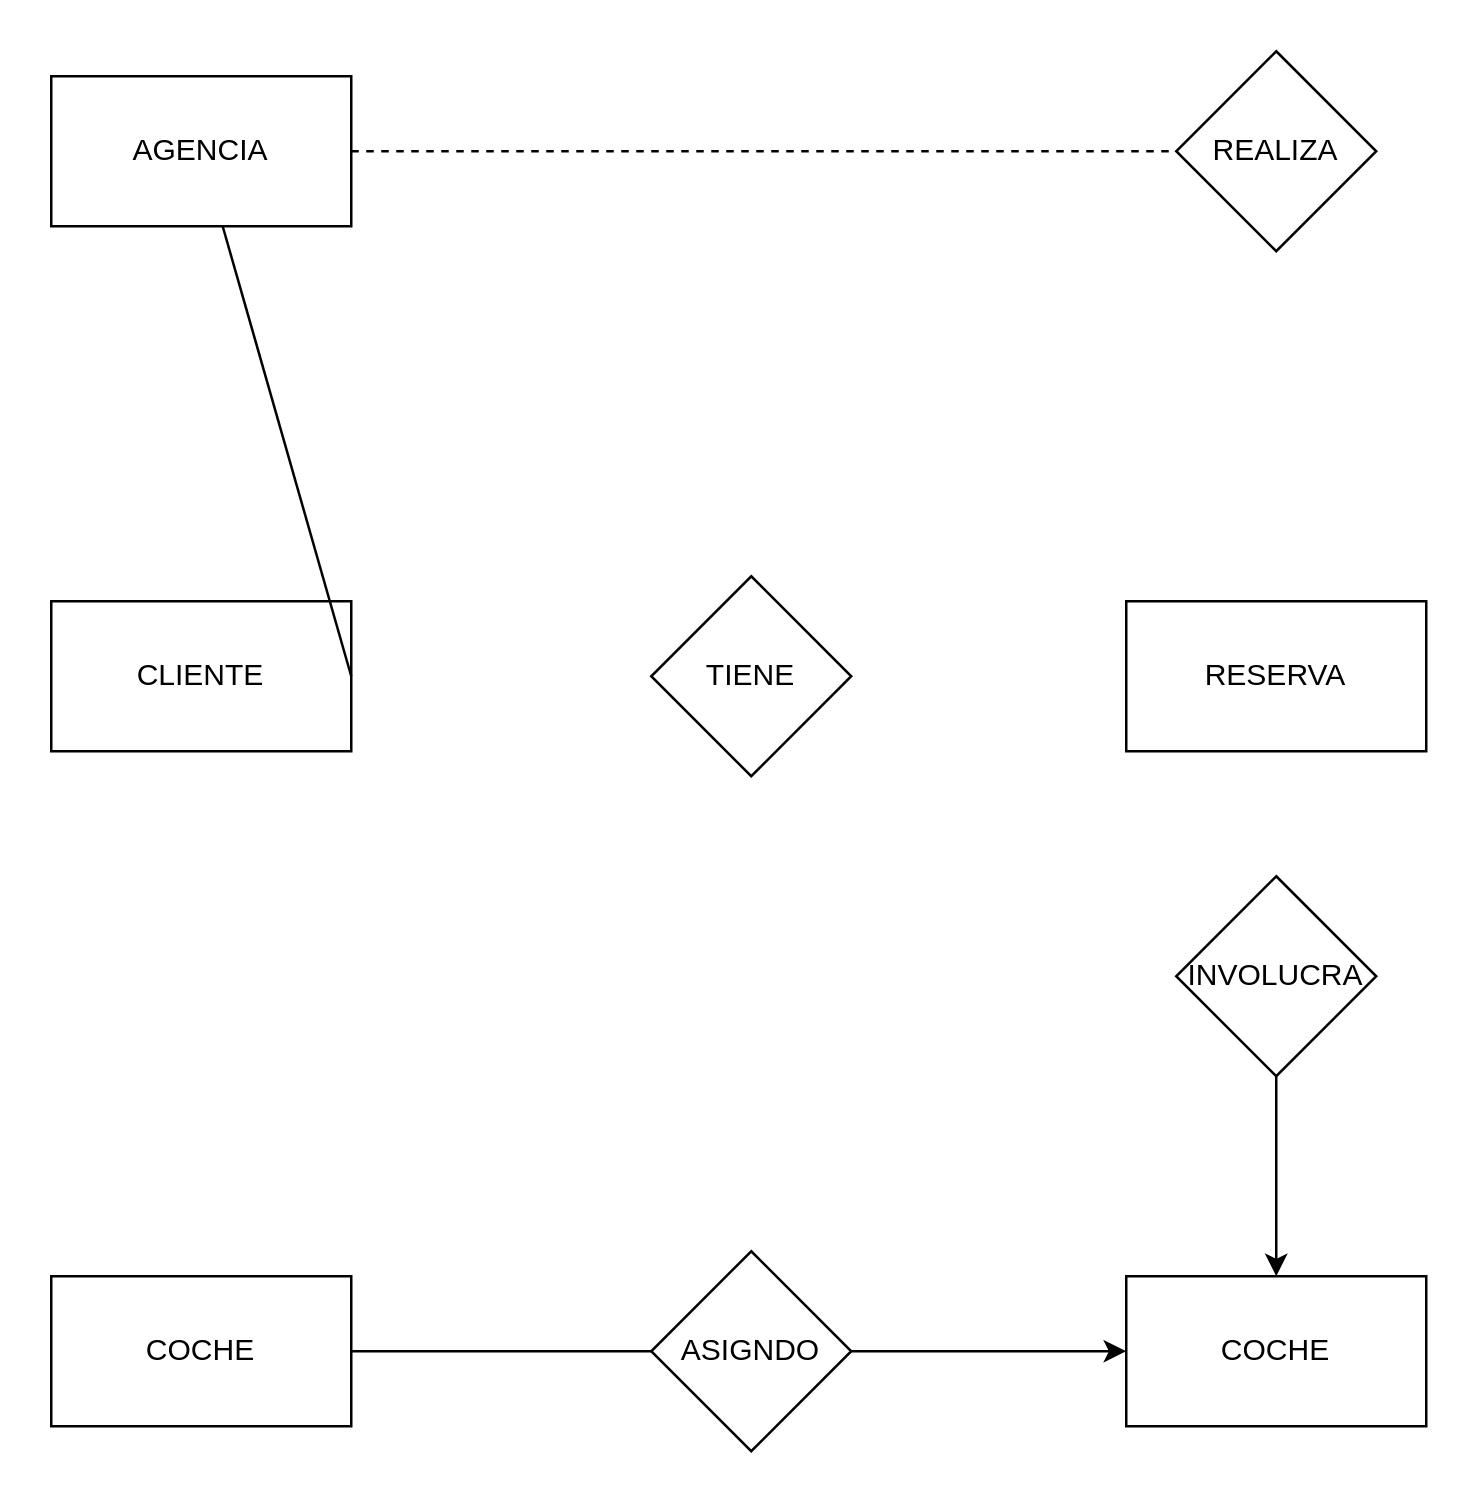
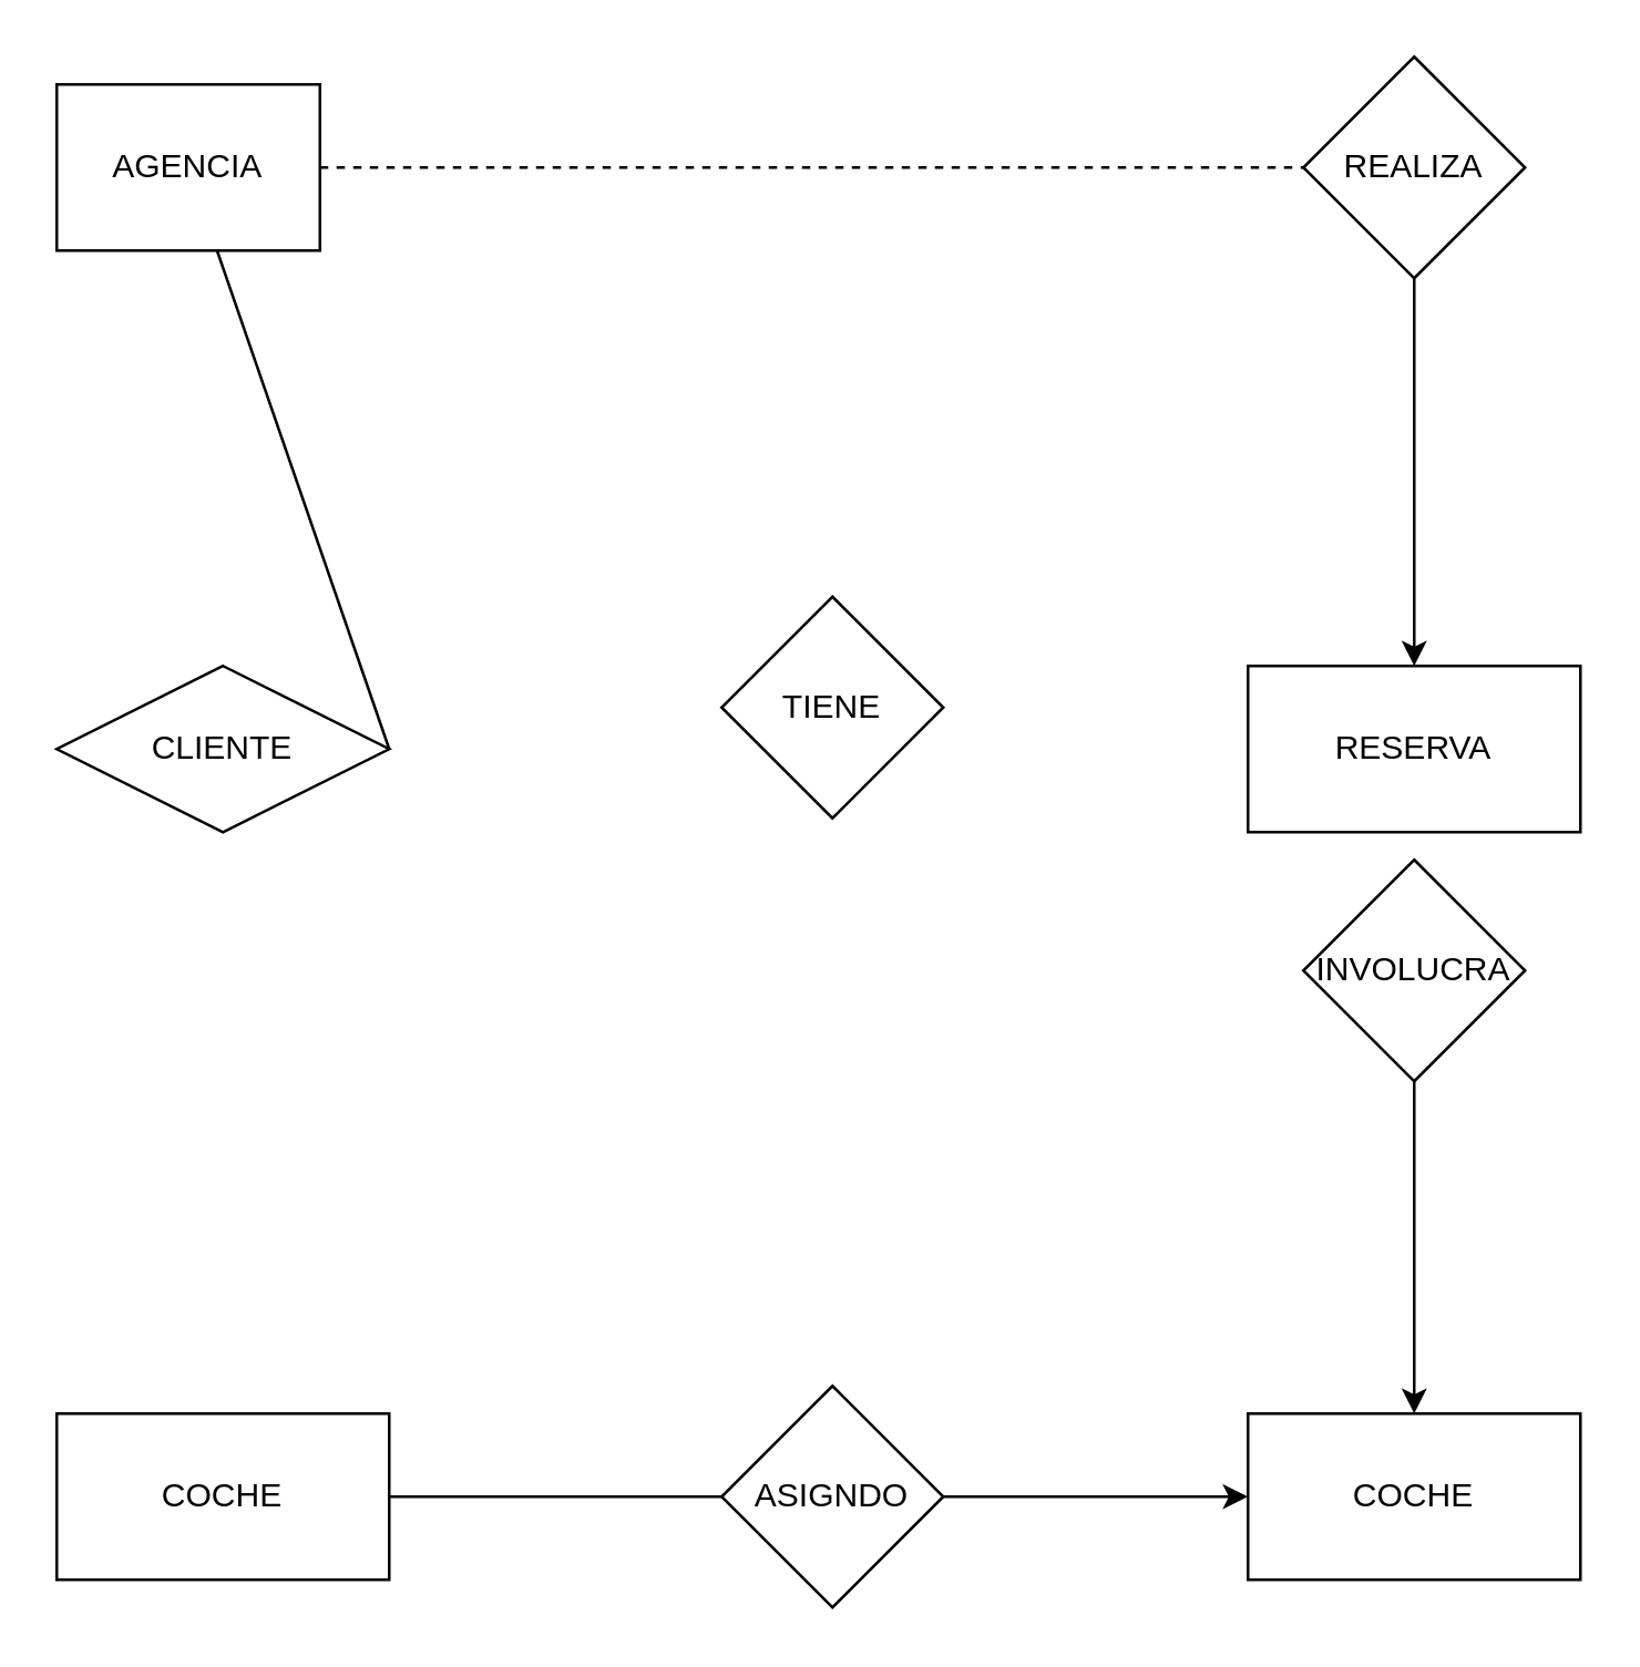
  <mxCell id="0" />
  <mxCell id="1" parent="0" />
  <mxCell id="2" value="COCHE" style="rounded=0;whiteSpace=wrap;html=1;" parent="1" vertex="1"><mxGeometry x="450" y="510" width="120" height="60" as="geometry" /></mxCell>
  <mxCell id="3" value="COCHE" style="rounded=0;whiteSpace=wrap;html=1;" parent="1" vertex="1"><mxGeometry x="20" y="510" width="120" height="60" as="geometry" /></mxCell>
- <mxCell id="4" value="CLIENTE" style="rounded=0;whiteSpace=wrap;html=1;" parent="1" vertex="1"><mxGeometry x="20" y="240" width="120" height="60" as="geometry" /></mxCell>
- <mxCell id="5" value="AGENCIA" style="rounded=0;whiteSpace=wrap;html=1;" parent="1" vertex="1"><mxGeometry x="20" y="30" width="120" height="60" as="geometry" /></mxCell>
+ <mxCell id="4" value="CLIENTE" style="rhombus;whiteSpace=wrap;html=1;" parent="1" vertex="1"><mxGeometry x="20" y="240" width="120" height="60" as="geometry" /></mxCell>
+ <mxCell id="5" value="AGENCIA" style="rounded=0;whiteSpace=wrap;html=1;" parent="1" vertex="1"><mxGeometry x="20" y="30" width="95" height="60" as="geometry" /></mxCell>
  <mxCell id="6" value="RESERVA" style="rounded=0;whiteSpace=wrap;html=1;" parent="1" vertex="1"><mxGeometry x="450" y="240" width="120" height="60" as="geometry" /></mxCell>
  <mxCell id="7" value="" style="endArrow=none;html=1;rounded=0;exitX=1;exitY=0.5;exitDx=0;exitDy=0;dashed=1;" edge="1" parent="1" source="5" target="8"><mxGeometry width="50" height="50" relative="1" as="geometry"><mxPoint x="290" y="330" as="sourcePoint" /><mxPoint x="320" y="60" as="targetPoint" /></mxGeometry></mxCell>
  <mxCell id="8" value="REALIZA" style="rhombus;whiteSpace=wrap;html=1;" vertex="1" parent="1"><mxGeometry x="470" y="20" width="80" height="80" as="geometry" /></mxCell>
+ <mxCell id="9" value="" style="endArrow=classic;html=1;rounded=0;exitX=0.5;exitY=1;exitDx=0;exitDy=0;" edge="1" parent="1" source="8" target="6"><mxGeometry width="50" height="50" relative="1" as="geometry"><mxPoint x="290" y="330" as="sourcePoint" /><mxPoint x="340" y="280" as="targetPoint" /></mxGeometry></mxCell>
  <mxCell id="10" value="" style="edgeStyle=orthogonalEdgeStyle;rounded=0;orthogonalLoop=1;jettySize=auto;html=1;" edge="1" parent="1" source="11" target="2"><mxGeometry relative="1" as="geometry" /></mxCell>
- <mxCell id="11" value="INVOLUCRA" style="rhombus;whiteSpace=wrap;html=1;" vertex="1" parent="1"><mxGeometry x="470" y="350" width="80" height="80" as="geometry" /></mxCell>
+ <mxCell id="11" value="INVOLUCRA" style="rhombus;whiteSpace=wrap;html=1;" vertex="1" parent="1"><mxGeometry x="470" y="310" width="80" height="80" as="geometry" /></mxCell>
  <mxCell id="12" value="" style="edgeStyle=orthogonalEdgeStyle;rounded=0;orthogonalLoop=1;jettySize=auto;html=1;" edge="1" parent="1" source="13" target="2"><mxGeometry relative="1" as="geometry" /></mxCell>
  <mxCell id="13" value="ASIGNDO" style="rhombus;whiteSpace=wrap;html=1;" vertex="1" parent="1"><mxGeometry x="260" y="500" width="80" height="80" as="geometry" /></mxCell>
  <mxCell id="14" value="" style="endArrow=none;html=1;rounded=0;exitX=1;exitY=0.5;exitDx=0;exitDy=0;entryX=0;entryY=0.5;entryDx=0;entryDy=0;" edge="1" parent="1" source="3" target="13"><mxGeometry width="50" height="50" relative="1" as="geometry"><mxPoint x="290" y="450" as="sourcePoint" /><mxPoint x="340" y="400" as="targetPoint" /></mxGeometry></mxCell>
- <mxCell id="15" value="TIENE" style="rhombus;whiteSpace=wrap;html=1;" vertex="1" parent="1"><mxGeometry x="260" y="230" width="80" height="80" as="geometry" /></mxCell>
+ <mxCell id="15" value="TIENE" style="rhombus;whiteSpace=wrap;html=1;" vertex="1" parent="1"><mxGeometry x="260" y="215" width="80" height="80" as="geometry" /></mxCell>
  <mxCell id="16" value="" style="endArrow=none;html=1;rounded=0;exitX=1;exitY=0.5;exitDx=0;exitDy=0;" edge="1" parent="1" source="4" target="5"><mxGeometry width="50" height="50" relative="1" as="geometry"><mxPoint x="290" y="350" as="sourcePoint" /><mxPoint x="340" y="300" as="targetPoint" /></mxGeometry></mxCell>
